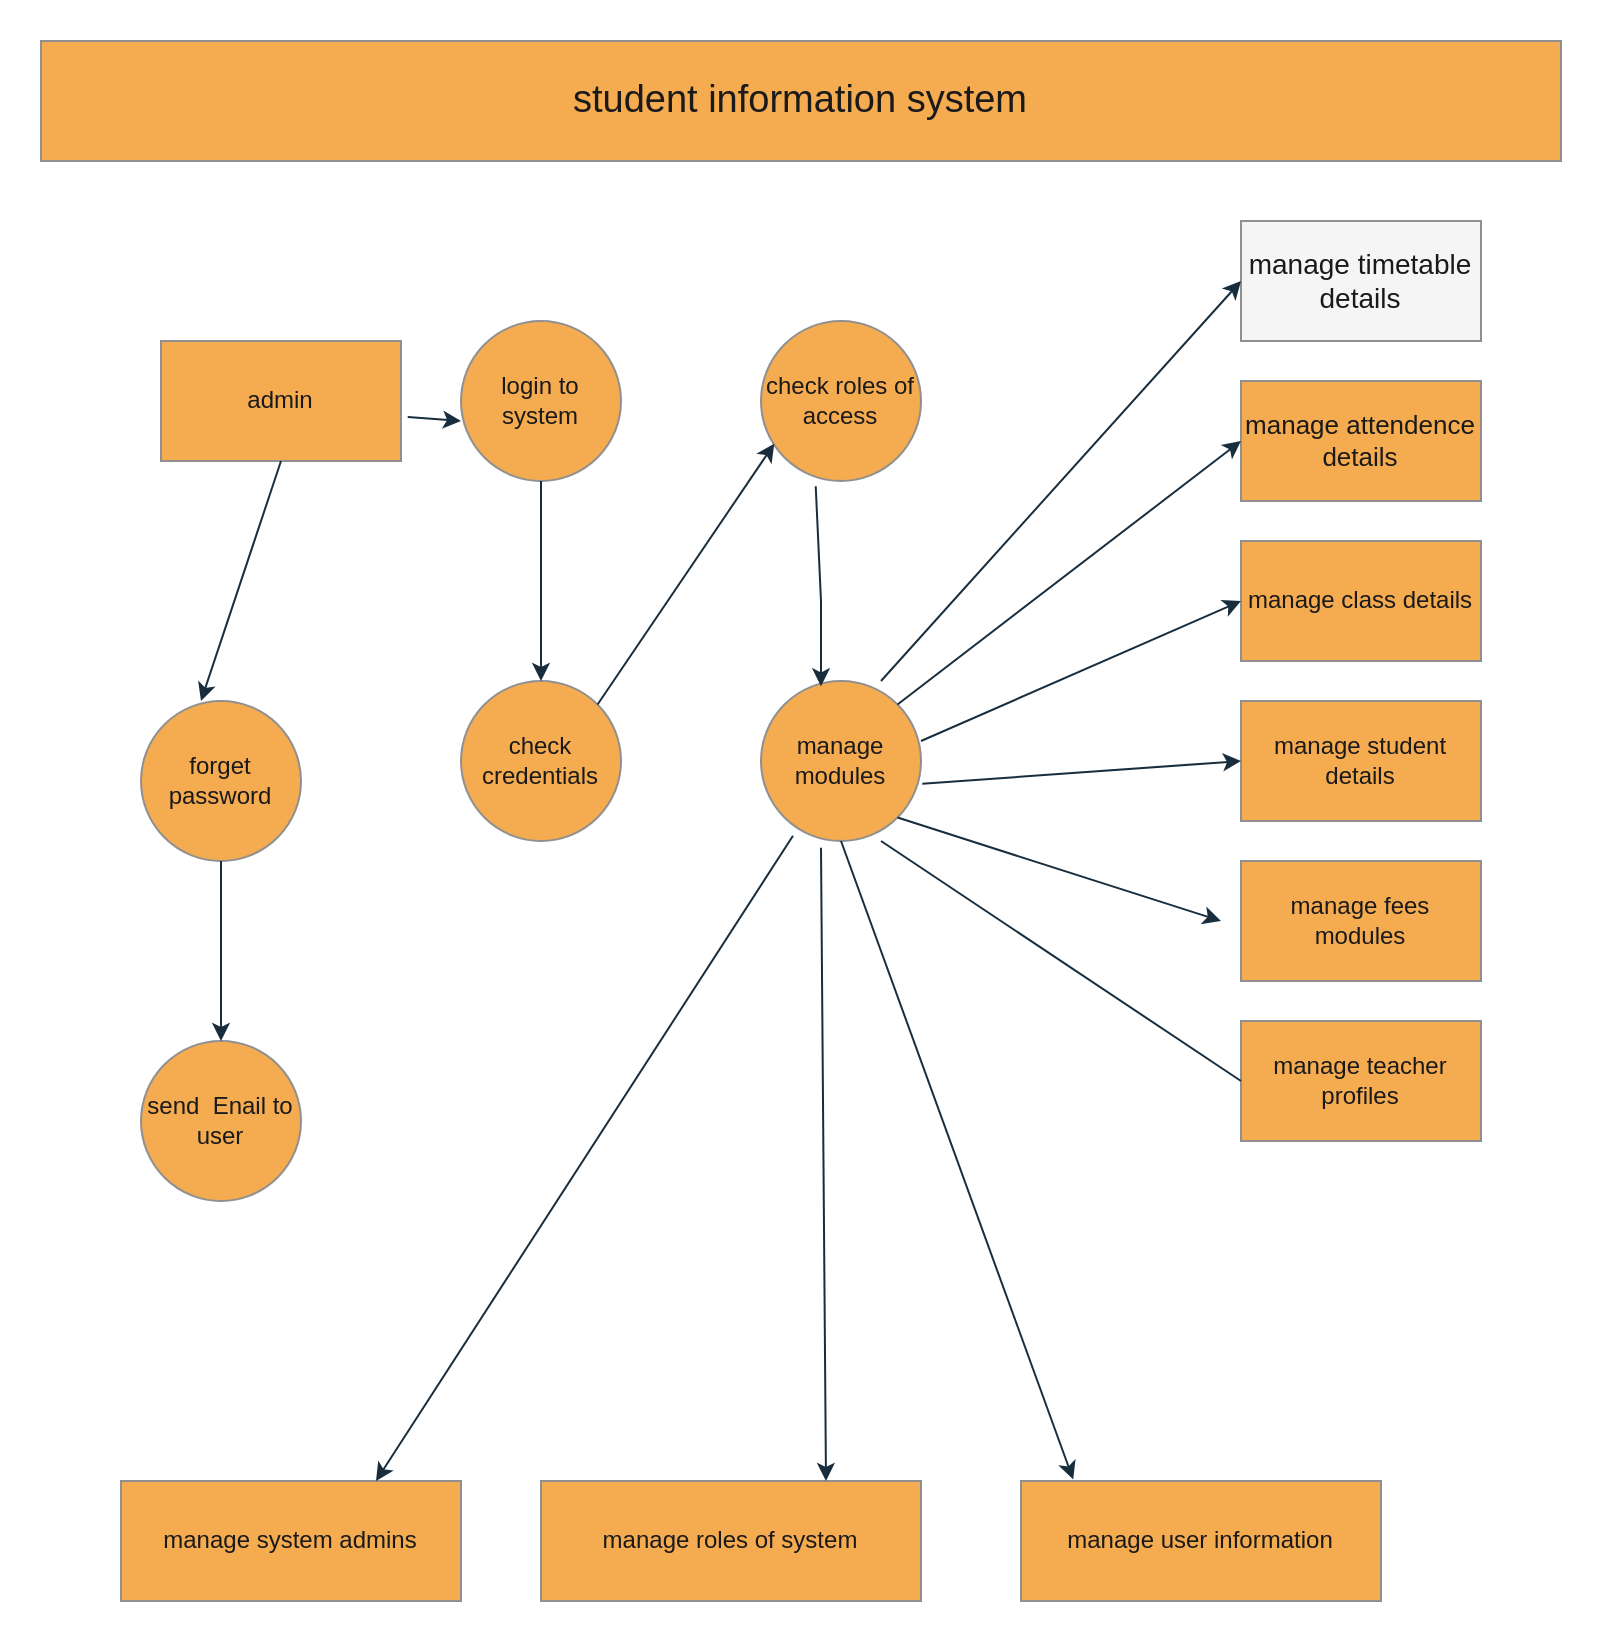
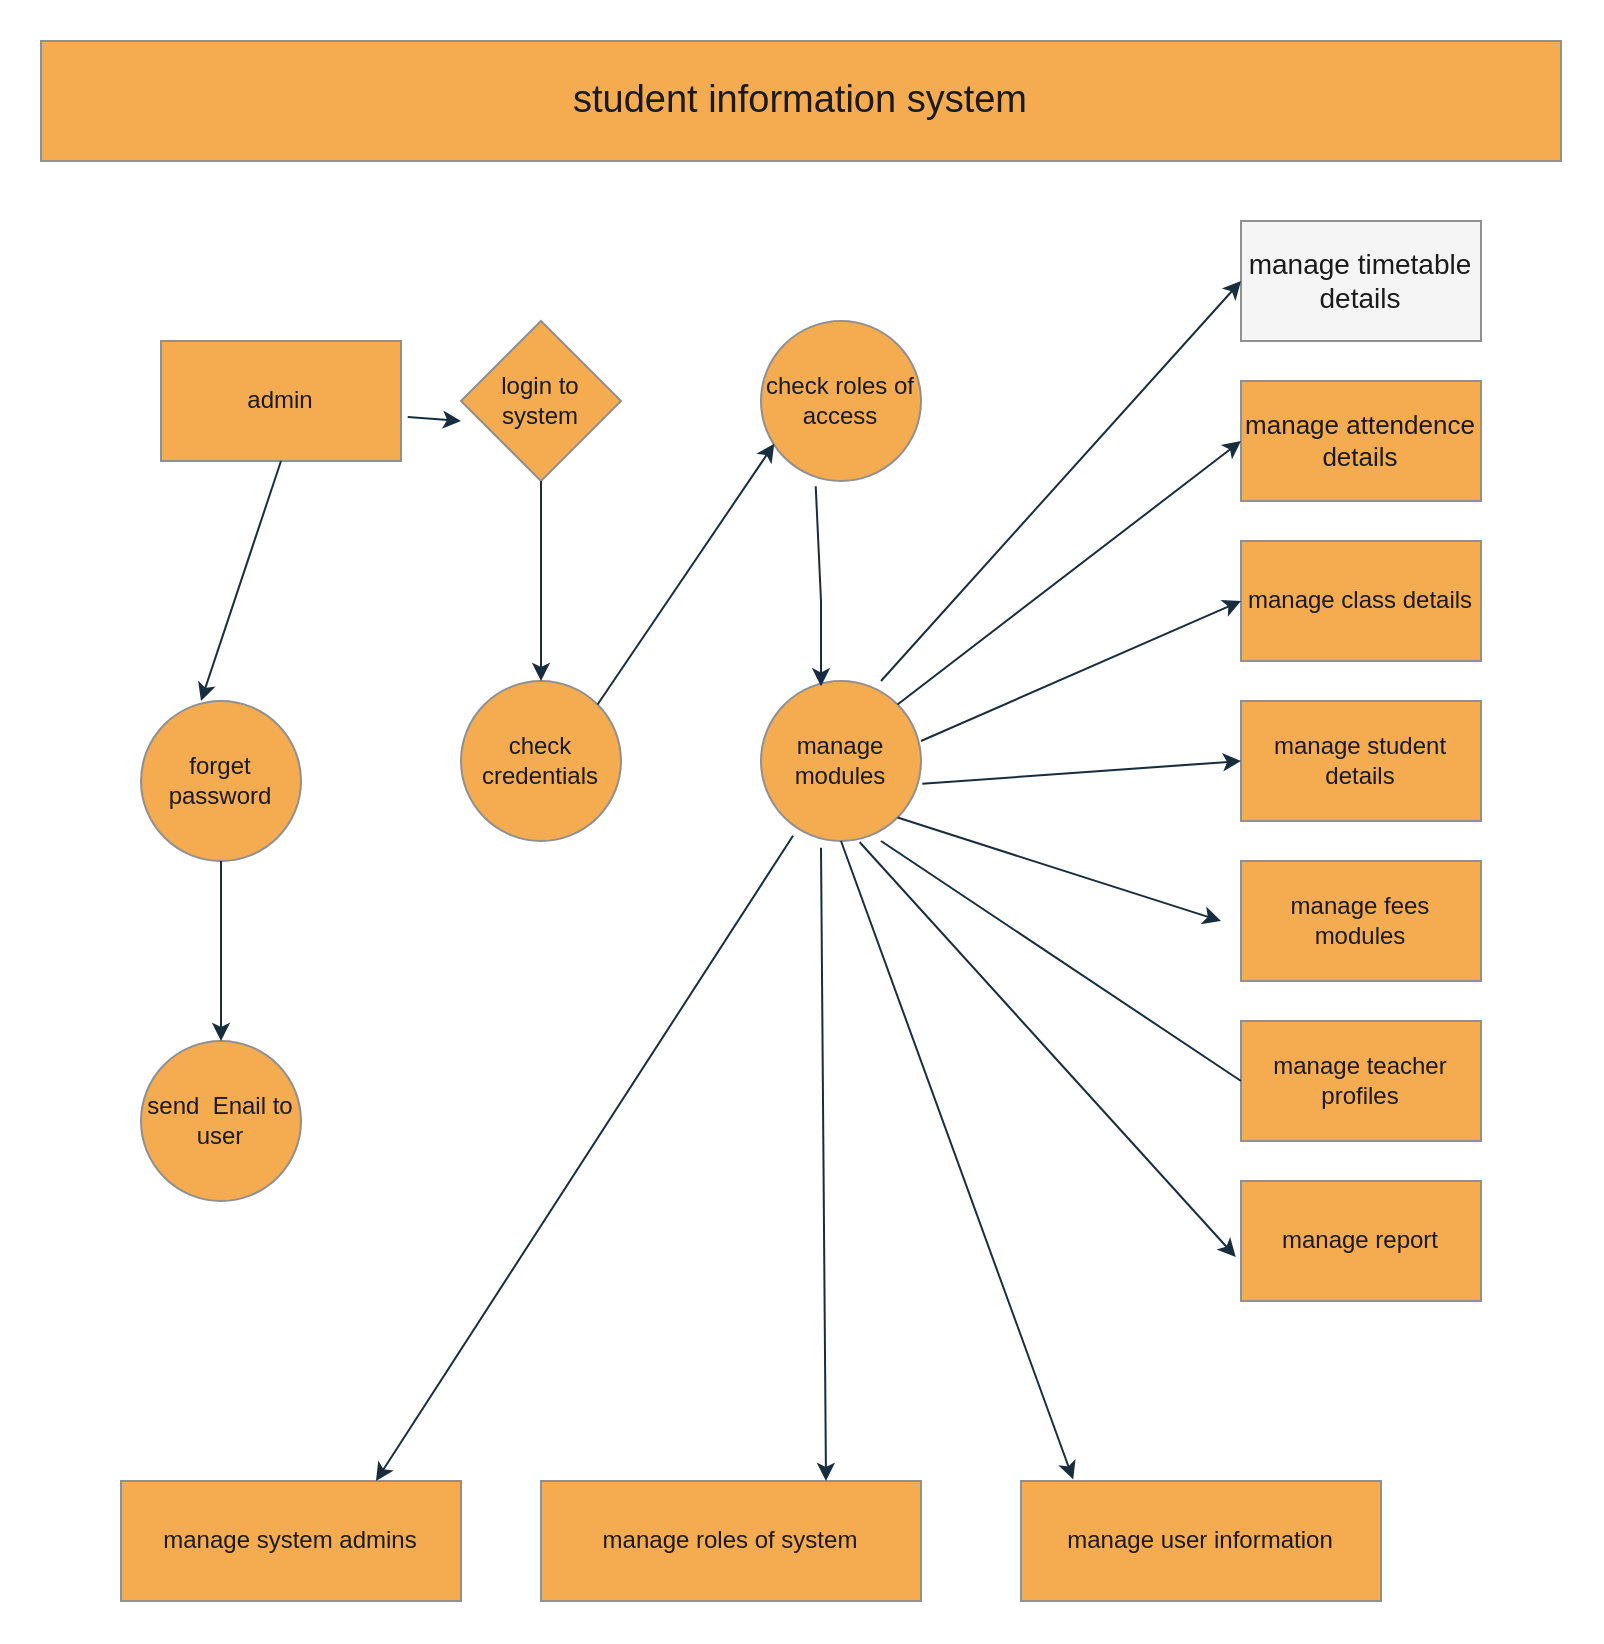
  <mxCell id="0" />
  <mxCell id="1" parent="0" />
  <mxCell id="2" value="&lt;font style=&quot;font-size: 13px;&quot;&gt;manage attendence details&lt;/font&gt;" style="rounded=0;whiteSpace=wrap;html=1;labelBackgroundColor=none;fillColor=#F5AB50;strokeColor=#909090;fontColor=#1A1A1A;" vertex="1" parent="1"><mxGeometry x="620" y="190" width="120" height="60" as="geometry" /></mxCell>
  <mxCell id="3" value="&lt;font style=&quot;font-size: 14px;&quot;&gt;manage timetable details&lt;/font&gt;" style="rounded=0;whiteSpace=wrap;html=1;labelBackgroundColor=none;fillColor=#f5f5f5;strokeColor=#909090;fontColor=#1A1A1A;" vertex="1" parent="1"><mxGeometry x="620" y="110" width="120" height="60" as="geometry" /></mxCell>
  <mxCell id="4" value="manage student details" style="rounded=0;whiteSpace=wrap;html=1;labelBackgroundColor=none;fillColor=#F5AB50;strokeColor=#909090;fontColor=#1A1A1A;" vertex="1" parent="1"><mxGeometry x="620" y="350" width="120" height="60" as="geometry" /></mxCell>
  <mxCell id="5" value="manage class details" style="rounded=0;whiteSpace=wrap;html=1;labelBackgroundColor=none;fillColor=#F5AB50;strokeColor=#909090;fontColor=#1A1A1A;" vertex="1" parent="1"><mxGeometry x="620" y="270" width="120" height="60" as="geometry" /></mxCell>
  <mxCell id="6" value="manage teacher profiles" style="rounded=0;whiteSpace=wrap;html=1;labelBackgroundColor=none;fillColor=#F5AB50;strokeColor=#909090;fontColor=#1A1A1A;" vertex="1" parent="1"><mxGeometry x="620" y="510" width="120" height="60" as="geometry" /></mxCell>
  <mxCell id="7" value="manage fees modules" style="rounded=0;whiteSpace=wrap;html=1;labelBackgroundColor=none;fillColor=#F5AB50;strokeColor=#909090;fontColor=#1A1A1A;" vertex="1" parent="1"><mxGeometry x="620" y="430" width="120" height="60" as="geometry" /></mxCell>
+ <mxCell id="8" value="manage report" style="rounded=0;whiteSpace=wrap;html=1;labelBackgroundColor=none;fillColor=#F5AB50;strokeColor=#909090;fontColor=#1A1A1A;" vertex="1" parent="1"><mxGeometry x="620" y="590" width="120" height="60" as="geometry" /></mxCell>
  <mxCell id="9" value="admin" style="rounded=0;whiteSpace=wrap;html=1;labelBackgroundColor=none;fillColor=#F5AB50;strokeColor=#909090;fontColor=#1A1A1A;" vertex="1" parent="1"><mxGeometry x="80" y="170" width="120" height="60" as="geometry" /></mxCell>
- <mxCell id="10" value="login to system" style="ellipse;whiteSpace=wrap;html=1;aspect=fixed;labelBackgroundColor=none;fillColor=#F5AB50;strokeColor=#909090;fontColor=#1A1A1A;" vertex="1" parent="1"><mxGeometry x="230" y="160" width="80" height="80" as="geometry" /></mxCell>
+ <mxCell id="10" value="login to system" style="rhombus;whiteSpace=wrap;html=1;aspect=fixed;labelBackgroundColor=none;fillColor=#F5AB50;strokeColor=#909090;fontColor=#1A1A1A;" vertex="1" parent="1"><mxGeometry x="230" y="160" width="80" height="80" as="geometry" /></mxCell>
  <mxCell id="11" value="check credentials" style="ellipse;whiteSpace=wrap;html=1;aspect=fixed;labelBackgroundColor=none;fillColor=#F5AB50;strokeColor=#909090;fontColor=#1A1A1A;" vertex="1" parent="1"><mxGeometry x="230" y="340" width="80" height="80" as="geometry" /></mxCell>
  <mxCell id="12" value="send&amp;nbsp; Enail to user" style="ellipse;whiteSpace=wrap;html=1;aspect=fixed;labelBackgroundColor=none;fillColor=#F5AB50;strokeColor=#909090;fontColor=#1A1A1A;" vertex="1" parent="1"><mxGeometry x="70" y="520" width="80" height="80" as="geometry" /></mxCell>
  <mxCell id="13" value="forget password" style="ellipse;whiteSpace=wrap;html=1;aspect=fixed;labelBackgroundColor=none;fillColor=#F5AB50;strokeColor=#909090;fontColor=#1A1A1A;" vertex="1" parent="1"><mxGeometry x="70" y="350" width="80" height="80" as="geometry" /></mxCell>
  <mxCell id="14" value="manage user information" style="rounded=0;whiteSpace=wrap;html=1;labelBackgroundColor=none;fillColor=#F5AB50;strokeColor=#909090;fontColor=#1A1A1A;" vertex="1" parent="1"><mxGeometry x="510" y="740" width="180" height="60" as="geometry" /></mxCell>
  <mxCell id="15" value="manage system admins" style="rounded=0;whiteSpace=wrap;html=1;labelBackgroundColor=none;fillColor=#F5AB50;strokeColor=#909090;fontColor=#1A1A1A;" vertex="1" parent="1"><mxGeometry x="60" y="740" width="170" height="60" as="geometry" /></mxCell>
  <mxCell id="16" value="manage roles of system" style="rounded=0;whiteSpace=wrap;html=1;labelBackgroundColor=none;fillColor=#F5AB50;strokeColor=#909090;fontColor=#1A1A1A;" vertex="1" parent="1"><mxGeometry x="270" y="740" width="190" height="60" as="geometry" /></mxCell>
  <mxCell id="17" value="manage modules" style="ellipse;whiteSpace=wrap;html=1;aspect=fixed;labelBackgroundColor=none;fillColor=#F5AB50;strokeColor=#909090;fontColor=#1A1A1A;" vertex="1" parent="1"><mxGeometry x="380" y="340" width="80" height="80" as="geometry" /></mxCell>
  <mxCell id="18" value="check roles of access" style="ellipse;whiteSpace=wrap;html=1;aspect=fixed;labelBackgroundColor=none;fillColor=#F5AB50;strokeColor=#909090;fontColor=#1A1A1A;" vertex="1" parent="1"><mxGeometry x="380" y="160" width="80" height="80" as="geometry" /></mxCell>
  <mxCell id="19" value="" style="endArrow=classic;html=1;rounded=0;entryX=0.375;entryY=0.033;entryDx=0;entryDy=0;entryPerimeter=0;exitX=0.342;exitY=1.033;exitDx=0;exitDy=0;exitPerimeter=0;labelBackgroundColor=none;strokeColor=#182E3E;fontColor=default;" edge="1" parent="1" source="18" target="17"><mxGeometry width="50" height="50" relative="1" as="geometry"><mxPoint x="410" y="260" as="sourcePoint" /><mxPoint x="460" y="210" as="targetPoint" /><Array as="points"><mxPoint x="410" y="300" /></Array></mxGeometry></mxCell>
  <mxCell id="20" value="" style="endArrow=classic;html=1;rounded=0;entryX=0;entryY=0.5;entryDx=0;entryDy=0;exitX=0.342;exitY=1.033;exitDx=0;exitDy=0;exitPerimeter=0;labelBackgroundColor=none;strokeColor=#182E3E;fontColor=default;" edge="1" parent="1" target="3"><mxGeometry width="50" height="50" relative="1" as="geometry"><mxPoint x="440" y="340" as="sourcePoint" /><mxPoint x="443" y="440" as="targetPoint" /><Array as="points" /></mxGeometry></mxCell>
  <mxCell id="21" value="" style="endArrow=classic;html=1;rounded=0;entryX=0;entryY=0.5;entryDx=0;entryDy=0;exitX=1;exitY=0;exitDx=0;exitDy=0;labelBackgroundColor=none;strokeColor=#182E3E;fontColor=default;" edge="1" parent="1" source="17" target="2"><mxGeometry width="50" height="50" relative="1" as="geometry"><mxPoint x="440" y="340" as="sourcePoint" /><mxPoint x="443" y="440" as="targetPoint" /><Array as="points" /></mxGeometry></mxCell>
  <mxCell id="22" value="" style="endArrow=classic;html=1;rounded=0;entryX=0;entryY=0.5;entryDx=0;entryDy=0;labelBackgroundColor=none;strokeColor=#182E3E;fontColor=default;" edge="1" parent="1" target="5"><mxGeometry width="50" height="50" relative="1" as="geometry"><mxPoint x="460" y="370" as="sourcePoint" /><mxPoint x="580" y="303" as="targetPoint" /><Array as="points"><mxPoint x="460" y="370" /></Array></mxGeometry></mxCell>
  <mxCell id="23" value="" style="endArrow=classic;html=1;rounded=0;entryX=0;entryY=0.5;entryDx=0;entryDy=0;exitX=1.008;exitY=0.642;exitDx=0;exitDy=0;exitPerimeter=0;labelBackgroundColor=none;strokeColor=#182E3E;fontColor=default;" edge="1" parent="1" source="17" target="4"><mxGeometry width="50" height="50" relative="1" as="geometry"><mxPoint x="410" y="420" as="sourcePoint" /><mxPoint x="460" y="370" as="targetPoint" /></mxGeometry></mxCell>
  <mxCell id="24" value="" style="endArrow=classic;html=1;rounded=0;exitX=1;exitY=1;exitDx=0;exitDy=0;labelBackgroundColor=none;strokeColor=#182E3E;fontColor=default;" edge="1" parent="1" source="17"><mxGeometry width="50" height="50" relative="1" as="geometry"><mxPoint x="410" y="420" as="sourcePoint" /><mxPoint x="610" y="460" as="targetPoint" /></mxGeometry></mxCell>
  <mxCell id="25" value="" style="endArrow=none;html=1;rounded=0;entryX=0;entryY=0.5;entryDx=0;entryDy=0;exitX=0.75;exitY=1;exitDx=0;exitDy=0;exitPerimeter=0;labelBackgroundColor=none;strokeColor=#182E3E;fontColor=default;" edge="1" parent="1" source="17" target="6"><mxGeometry width="50" height="50" relative="1" as="geometry"><mxPoint x="410" y="420" as="sourcePoint" /><mxPoint x="460" y="370" as="targetPoint" /></mxGeometry></mxCell>
+ <mxCell id="26" value="" style="endArrow=classic;html=1;rounded=0;entryX=-0.022;entryY=0.633;entryDx=0;entryDy=0;entryPerimeter=0;exitX=0.617;exitY=1.008;exitDx=0;exitDy=0;exitPerimeter=0;labelBackgroundColor=none;strokeColor=#182E3E;fontColor=default;" edge="1" parent="1" source="17" target="8"><mxGeometry width="50" height="50" relative="1" as="geometry"><mxPoint x="410" y="500" as="sourcePoint" /><mxPoint x="460" y="450" as="targetPoint" /></mxGeometry></mxCell>
  <mxCell id="27" value="" style="endArrow=classic;html=1;rounded=0;entryX=0.145;entryY=-0.013;entryDx=0;entryDy=0;entryPerimeter=0;exitX=0.5;exitY=1;exitDx=0;exitDy=0;labelBackgroundColor=none;strokeColor=#182E3E;fontColor=default;" edge="1" parent="1" source="17" target="14"><mxGeometry width="50" height="50" relative="1" as="geometry"><mxPoint x="410" y="580" as="sourcePoint" /><mxPoint x="460" y="530" as="targetPoint" /></mxGeometry></mxCell>
  <mxCell id="28" value="" style="endArrow=classic;html=1;rounded=0;entryX=0.75;entryY=0;entryDx=0;entryDy=0;exitX=0.375;exitY=1.042;exitDx=0;exitDy=0;exitPerimeter=0;labelBackgroundColor=none;strokeColor=#182E3E;fontColor=default;" edge="1" parent="1" source="17" target="16"><mxGeometry width="50" height="50" relative="1" as="geometry"><mxPoint x="410" y="730" as="sourcePoint" /><mxPoint x="420" y="580" as="targetPoint" /></mxGeometry></mxCell>
  <mxCell id="29" value="" style="endArrow=classic;html=1;rounded=0;entryX=0.75;entryY=0;entryDx=0;entryDy=0;exitX=0.2;exitY=0.967;exitDx=0;exitDy=0;exitPerimeter=0;labelBackgroundColor=none;strokeColor=#182E3E;fontColor=default;" edge="1" parent="1" source="17" target="15"><mxGeometry width="50" height="50" relative="1" as="geometry"><mxPoint x="410" y="580" as="sourcePoint" /><mxPoint x="460" y="530" as="targetPoint" /></mxGeometry></mxCell>
  <mxCell id="30" value="" style="endArrow=classic;html=1;rounded=0;entryX=0.5;entryY=0;entryDx=0;entryDy=0;exitX=0.5;exitY=1;exitDx=0;exitDy=0;labelBackgroundColor=none;strokeColor=#182E3E;fontColor=default;" edge="1" parent="1" source="13" target="12"><mxGeometry width="50" height="50" relative="1" as="geometry"><mxPoint x="410" y="580" as="sourcePoint" /><mxPoint x="460" y="530" as="targetPoint" /></mxGeometry></mxCell>
  <mxCell id="31" value="" style="endArrow=classic;html=1;rounded=0;entryX=0.375;entryY=0;entryDx=0;entryDy=0;entryPerimeter=0;exitX=0.5;exitY=1;exitDx=0;exitDy=0;labelBackgroundColor=none;strokeColor=#182E3E;fontColor=default;" edge="1" parent="1" source="9" target="13"><mxGeometry width="50" height="50" relative="1" as="geometry"><mxPoint x="410" y="400" as="sourcePoint" /><mxPoint x="460" y="350" as="targetPoint" /></mxGeometry></mxCell>
  <mxCell id="32" value="" style="endArrow=classic;html=1;rounded=0;entryX=0;entryY=0.625;entryDx=0;entryDy=0;entryPerimeter=0;exitX=1.028;exitY=0.633;exitDx=0;exitDy=0;exitPerimeter=0;labelBackgroundColor=none;strokeColor=#182E3E;fontColor=default;" edge="1" parent="1" source="9" target="10"><mxGeometry width="50" height="50" relative="1" as="geometry"><mxPoint x="410" y="440" as="sourcePoint" /><mxPoint x="460" y="390" as="targetPoint" /></mxGeometry></mxCell>
  <mxCell id="33" value="" style="endArrow=classic;html=1;rounded=0;exitX=0.5;exitY=1;exitDx=0;exitDy=0;labelBackgroundColor=none;strokeColor=#182E3E;fontColor=default;" edge="1" parent="1" source="10" target="11"><mxGeometry width="50" height="50" relative="1" as="geometry"><mxPoint x="320" y="209" as="sourcePoint" /><mxPoint x="460" y="280" as="targetPoint" /></mxGeometry></mxCell>
  <mxCell id="34" value="" style="endArrow=classic;html=1;rounded=0;entryX=0.083;entryY=0.767;entryDx=0;entryDy=0;entryPerimeter=0;exitX=1;exitY=0;exitDx=0;exitDy=0;labelBackgroundColor=none;strokeColor=#182E3E;fontColor=default;" edge="1" parent="1" source="11" target="18"><mxGeometry width="50" height="50" relative="1" as="geometry"><mxPoint x="410" y="330" as="sourcePoint" /><mxPoint x="460" y="280" as="targetPoint" /></mxGeometry></mxCell>
  <mxCell id="35" value="&lt;font style=&quot;font-size: 19px;&quot;&gt;student information system&lt;/font&gt;" style="rounded=0;whiteSpace=wrap;html=1;strokeColor=#909090;fontColor=#1A1A1A;fillColor=#F5AB50;" vertex="1" parent="1"><mxGeometry x="20" y="20" width="760" height="60" as="geometry" /></mxCell>
